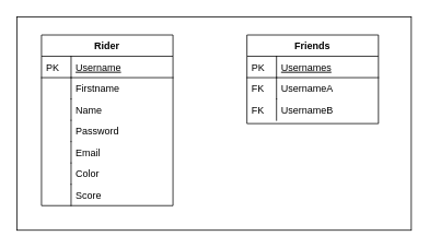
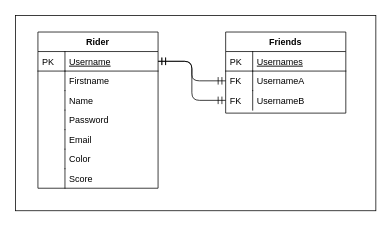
  <mxCell id="0" />
  <mxCell id="1" parent="0" />
  <mxCell id="2" value="" style="rounded=0;whiteSpace=wrap;html=1;" vertex="1" parent="1"><mxGeometry x="20" y="20" width="480" height="260" as="geometry" /></mxCell>
+ <mxCell id="3" value="" style="edgeStyle=orthogonalEdgeStyle;endArrow=ERmandOne;startArrow=ERmandOne;shadow=0;strokeWidth=1;endSize=8;startSize=8;endFill=0;entryX=0;entryY=0.5;entryDx=0;entryDy=0;" edge="1" parent="1" source="5" target="22"><mxGeometry width="100" height="100" relative="1" as="geometry"><mxPoint x="260" y="350" as="sourcePoint" /><mxPoint x="270" y="110" as="targetPoint" /></mxGeometry></mxCell>
  <mxCell id="4" value="Rider" style="swimlane;fontStyle=1;childLayout=stackLayout;horizontal=1;startSize=26;horizontalStack=0;resizeParent=1;resizeLast=0;collapsible=1;marginBottom=0;rounded=0;shadow=0;strokeWidth=1;" vertex="1" parent="1"><mxGeometry x="50" y="42" width="160" height="208" as="geometry"><mxRectangle x="20" y="80" width="160" height="26" as="alternateBounds" /></mxGeometry></mxCell>
  <mxCell id="5" value="Username" style="shape=partialRectangle;top=0;left=0;right=0;bottom=1;align=left;verticalAlign=top;fillColor=none;spacingLeft=40;spacingRight=4;overflow=hidden;rotatable=0;points=[[0,0.5],[1,0.5]];portConstraint=eastwest;dropTarget=0;rounded=0;shadow=0;strokeWidth=1;fontStyle=4" vertex="1" parent="4"><mxGeometry y="26" width="160" height="26" as="geometry" /></mxCell>
  <mxCell id="6" value="PK" style="shape=partialRectangle;top=0;left=0;bottom=0;fillColor=none;align=left;verticalAlign=top;spacingLeft=4;spacingRight=4;overflow=hidden;rotatable=0;points=[];portConstraint=eastwest;part=1;" vertex="1" connectable="0" parent="5"><mxGeometry width="36" height="26" as="geometry" /></mxCell>
  <mxCell id="7" value="Firstname" style="shape=partialRectangle;top=0;left=0;right=0;bottom=0;align=left;verticalAlign=top;fillColor=none;spacingLeft=40;spacingRight=4;overflow=hidden;rotatable=0;points=[[0,0.5],[1,0.5]];portConstraint=eastwest;dropTarget=0;rounded=0;shadow=0;strokeWidth=1;" vertex="1" parent="4"><mxGeometry y="52" width="160" height="26" as="geometry" /></mxCell>
  <mxCell id="8" value="" style="shape=partialRectangle;top=0;left=0;bottom=0;fillColor=none;align=left;verticalAlign=top;spacingLeft=4;spacingRight=4;overflow=hidden;rotatable=0;points=[];portConstraint=eastwest;part=1;" vertex="1" connectable="0" parent="7"><mxGeometry width="36" height="26" as="geometry" /></mxCell>
  <mxCell id="9" value="Name" style="shape=partialRectangle;top=0;left=0;right=0;bottom=0;align=left;verticalAlign=top;fillColor=none;spacingLeft=40;spacingRight=4;overflow=hidden;rotatable=0;points=[[0,0.5],[1,0.5]];portConstraint=eastwest;dropTarget=0;rounded=0;shadow=0;strokeWidth=1;" vertex="1" parent="4"><mxGeometry y="78" width="160" height="26" as="geometry" /></mxCell>
  <mxCell id="10" value="" style="shape=partialRectangle;top=0;left=0;bottom=0;fillColor=none;align=left;verticalAlign=top;spacingLeft=4;spacingRight=4;overflow=hidden;rotatable=0;points=[];portConstraint=eastwest;part=1;" vertex="1" connectable="0" parent="9"><mxGeometry width="36" height="26" as="geometry" /></mxCell>
  <mxCell id="11" value="Password" style="shape=partialRectangle;top=0;left=0;right=0;bottom=0;align=left;verticalAlign=top;fillColor=none;spacingLeft=40;spacingRight=4;overflow=hidden;rotatable=0;points=[[0,0.5],[1,0.5]];portConstraint=eastwest;dropTarget=0;rounded=0;shadow=0;strokeWidth=1;" vertex="1" parent="4"><mxGeometry y="104" width="160" height="26" as="geometry" /></mxCell>
  <mxCell id="12" value="" style="shape=partialRectangle;top=0;left=0;bottom=0;fillColor=none;align=left;verticalAlign=top;spacingLeft=4;spacingRight=4;overflow=hidden;rotatable=0;points=[];portConstraint=eastwest;part=1;" vertex="1" connectable="0" parent="11"><mxGeometry width="36" height="26" as="geometry" /></mxCell>
  <mxCell id="13" value="Email" style="shape=partialRectangle;top=0;left=0;right=0;bottom=0;align=left;verticalAlign=top;fillColor=none;spacingLeft=40;spacingRight=4;overflow=hidden;rotatable=0;points=[[0,0.5],[1,0.5]];portConstraint=eastwest;dropTarget=0;rounded=0;shadow=0;strokeWidth=1;" vertex="1" parent="4"><mxGeometry y="130" width="160" height="26" as="geometry" /></mxCell>
  <mxCell id="14" value="" style="shape=partialRectangle;top=0;left=0;bottom=0;fillColor=none;align=left;verticalAlign=top;spacingLeft=4;spacingRight=4;overflow=hidden;rotatable=0;points=[];portConstraint=eastwest;part=1;" vertex="1" connectable="0" parent="13"><mxGeometry width="36" height="26" as="geometry" /></mxCell>
  <mxCell id="15" value="Color" style="shape=partialRectangle;top=0;left=0;right=0;bottom=0;align=left;verticalAlign=top;fillColor=none;spacingLeft=40;spacingRight=4;overflow=hidden;rotatable=0;points=[[0,0.5],[1,0.5]];portConstraint=eastwest;dropTarget=0;rounded=0;shadow=0;strokeWidth=1;" vertex="1" parent="4"><mxGeometry y="156" width="160" height="26" as="geometry" /></mxCell>
  <mxCell id="16" value="" style="shape=partialRectangle;top=0;left=0;bottom=0;fillColor=none;align=left;verticalAlign=top;spacingLeft=4;spacingRight=4;overflow=hidden;rotatable=0;points=[];portConstraint=eastwest;part=1;" vertex="1" connectable="0" parent="15"><mxGeometry width="36" height="26" as="geometry" /></mxCell>
  <mxCell id="17" value="Score" style="shape=partialRectangle;top=0;left=0;right=0;bottom=0;align=left;verticalAlign=top;fillColor=none;spacingLeft=40;spacingRight=4;overflow=hidden;rotatable=0;points=[[0,0.5],[1,0.5]];portConstraint=eastwest;dropTarget=0;rounded=0;shadow=0;strokeWidth=1;" vertex="1" parent="4"><mxGeometry y="182" width="160" height="26" as="geometry" /></mxCell>
  <mxCell id="18" value="" style="shape=partialRectangle;top=0;left=0;bottom=0;fillColor=none;align=left;verticalAlign=top;spacingLeft=4;spacingRight=4;overflow=hidden;rotatable=0;points=[];portConstraint=eastwest;part=1;" vertex="1" connectable="0" parent="17"><mxGeometry width="36" height="26" as="geometry" /></mxCell>
  <mxCell id="19" value="Friends" style="swimlane;fontStyle=1;childLayout=stackLayout;horizontal=1;startSize=26;horizontalStack=0;resizeParent=1;resizeLast=0;collapsible=1;marginBottom=0;rounded=0;shadow=0;strokeWidth=1;" vertex="1" parent="1"><mxGeometry x="300" y="42" width="160" height="108" as="geometry"><mxRectangle x="260" y="80" width="160" height="26" as="alternateBounds" /></mxGeometry></mxCell>
  <mxCell id="20" value="Usernames" style="shape=partialRectangle;top=0;left=0;right=0;bottom=1;align=left;verticalAlign=top;fillColor=none;spacingLeft=40;spacingRight=4;overflow=hidden;rotatable=0;points=[[0,0.5],[1,0.5]];portConstraint=eastwest;dropTarget=0;rounded=0;shadow=0;strokeWidth=1;fontStyle=4" vertex="1" parent="19"><mxGeometry y="26" width="160" height="26" as="geometry" /></mxCell>
  <mxCell id="21" value="PK" style="shape=partialRectangle;top=0;left=0;bottom=0;fillColor=none;align=left;verticalAlign=top;spacingLeft=4;spacingRight=4;overflow=hidden;rotatable=0;points=[];portConstraint=eastwest;part=1;" vertex="1" connectable="0" parent="20"><mxGeometry width="36" height="26" as="geometry" /></mxCell>
  <mxCell id="22" value="UsernameA" style="shape=partialRectangle;top=0;left=0;right=0;bottom=0;align=left;verticalAlign=top;fillColor=none;spacingLeft=40;spacingRight=4;overflow=hidden;rotatable=0;points=[[0,0.5],[1,0.5]];portConstraint=eastwest;dropTarget=0;rounded=0;shadow=0;strokeWidth=1;" vertex="1" parent="19"><mxGeometry y="52" width="160" height="26" as="geometry" /></mxCell>
  <mxCell id="23" value="FK" style="shape=partialRectangle;top=0;left=0;bottom=0;fillColor=none;align=left;verticalAlign=top;spacingLeft=4;spacingRight=4;overflow=hidden;rotatable=0;points=[];portConstraint=eastwest;part=1;" vertex="1" connectable="0" parent="22"><mxGeometry width="36" height="26" as="geometry" /></mxCell>
  <mxCell id="24" value="UsernameB" style="shape=partialRectangle;top=0;left=0;right=0;bottom=0;align=left;verticalAlign=top;fillColor=none;spacingLeft=40;spacingRight=4;overflow=hidden;rotatable=0;points=[[0,0.5],[1,0.5]];portConstraint=eastwest;dropTarget=0;rounded=0;shadow=0;strokeWidth=1;" vertex="1" parent="1"><mxGeometry x="300" y="120" width="160" height="26" as="geometry" /></mxCell>
  <mxCell id="25" value="FK" style="shape=partialRectangle;top=0;left=0;bottom=0;fillColor=none;align=left;verticalAlign=top;spacingLeft=4;spacingRight=4;overflow=hidden;rotatable=0;points=[];portConstraint=eastwest;part=1;" vertex="1" connectable="0" parent="24"><mxGeometry width="36" height="26" as="geometry" /></mxCell>
+ <mxCell id="26" value="" style="edgeStyle=orthogonalEdgeStyle;endArrow=ERmandOne;startArrow=ERmandOne;shadow=0;strokeWidth=1;endSize=8;startSize=8;endFill=0;exitX=1;exitY=0.5;exitDx=0;exitDy=0;entryX=0;entryY=0.5;entryDx=0;entryDy=0;" edge="1" parent="1" source="5" target="24"><mxGeometry width="100" height="100" relative="1" as="geometry"><mxPoint x="220" y="91" as="sourcePoint" /><mxPoint x="270" y="130" as="targetPoint" /></mxGeometry></mxCell>
